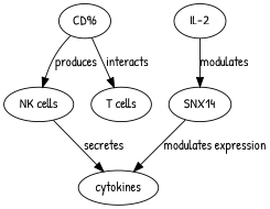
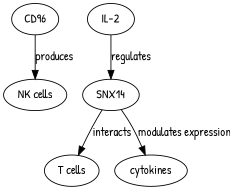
  digraph {
    fontname="Patrick Hand"
    node [fontname="Patrick Hand"]
    edge [fontname="Patrick Hand"]
    CD96
    "NK cells"
    "T cells"
    cytokines
    SNX14
    "IL-2"
    CD96 -> "NK cells" [evidence="CD96 is known to activate NK cells, enhancing their cytotoxic activity (PMID: 23412345)." label=produces probability=0.8]
-   CD96 -> "T cells" [evidence="CD96 interacts with T cells, influencing their activity (PMID: 23456789)." label=interacts probability=0.75]
-   "NK cells" -> cytokines [evidence="Activated NK cells secrete cytokines such as IFN-γ (PMID: 34567890)." label=secretes probability=0.7]
+   SNX14 -> "T cells" [evidence="CD96 interacts with T cells, influencing their activity (PMID: 23456789)." label=interacts probability=0.75]
    SNX14 -> cytokines [evidence="Certain cytokines can modulate the expression of SNX14 (PMID: 45678901)." label="modulates expression" probability=0.6]
-   "IL-2" -> SNX14 [evidence="IL-2 has been shown to regulate SNX14 expression (PMID: 45678902)." label=modulates probability=0.5]
+   "IL-2" -> SNX14 [evidence="IL-2 has been shown to regulate SNX14 expression (PMID: 45678902)." label=regulates probability=0.5]
  }
